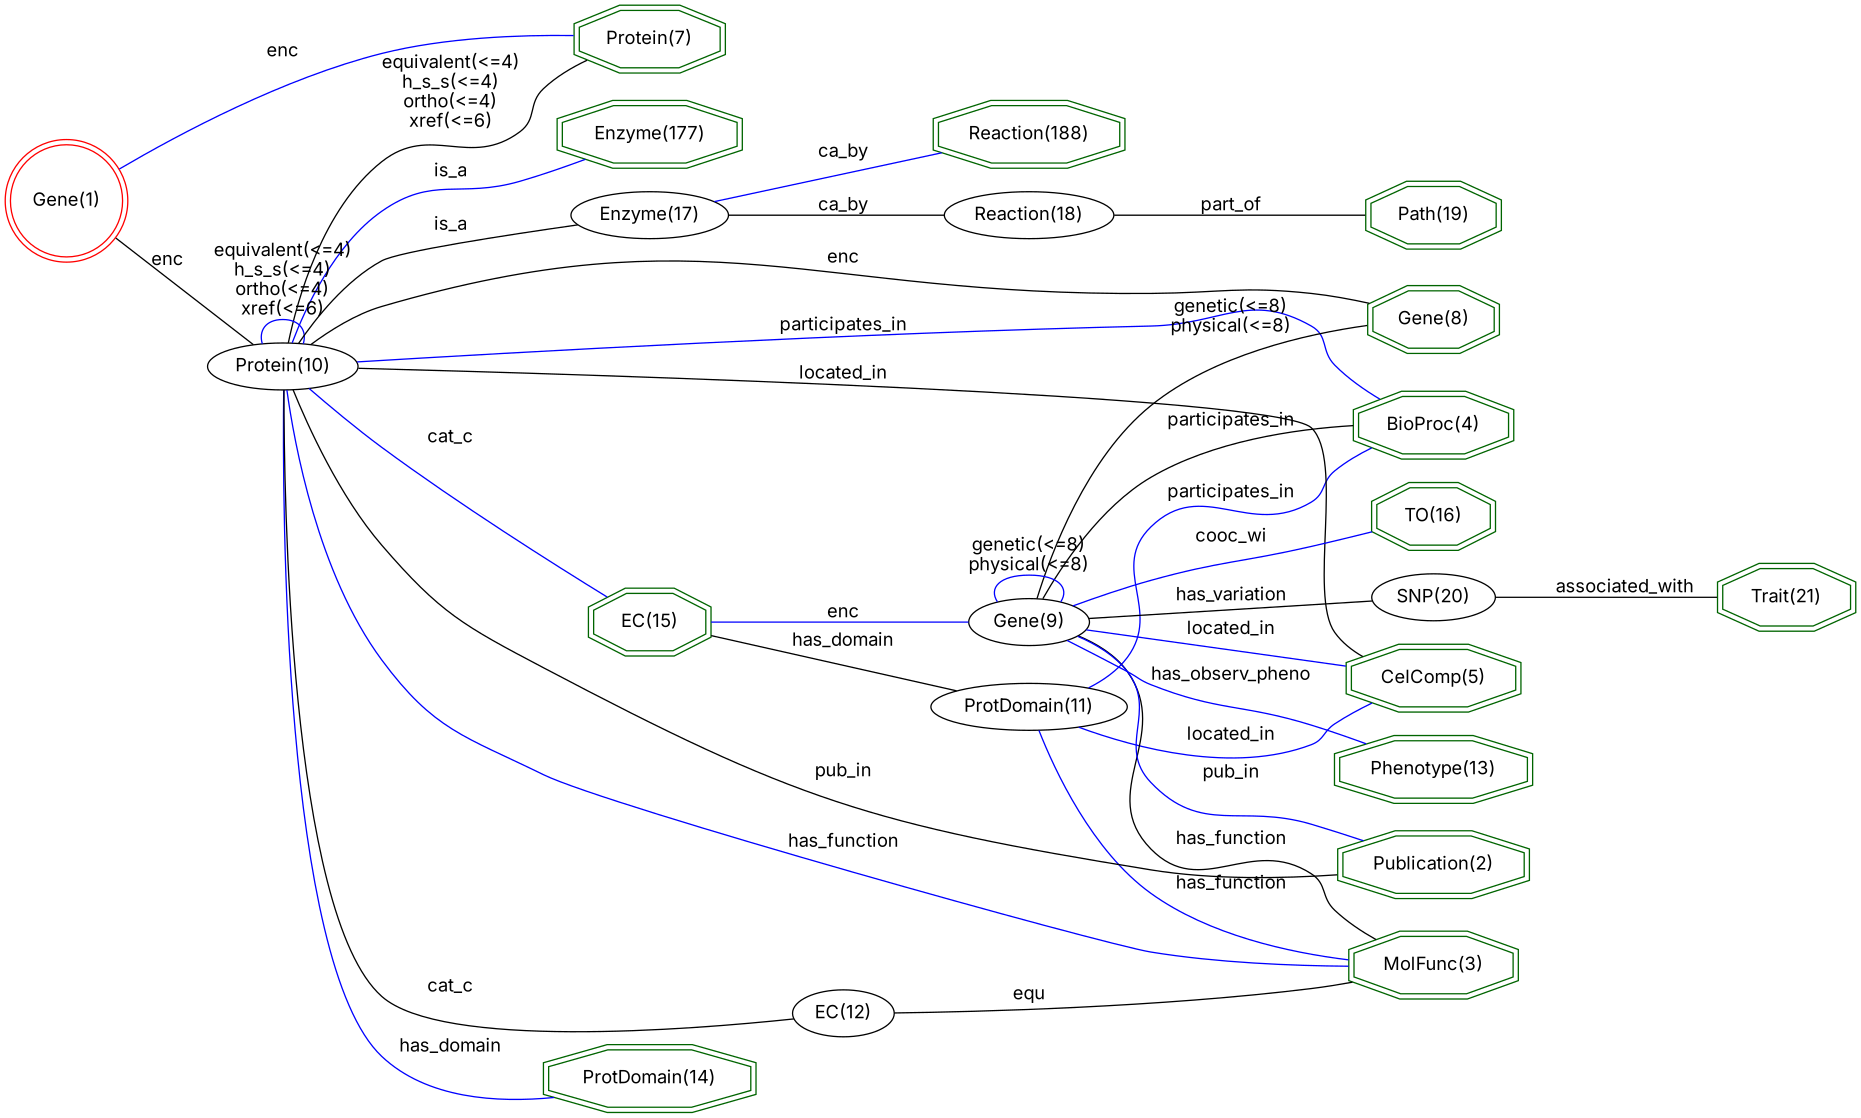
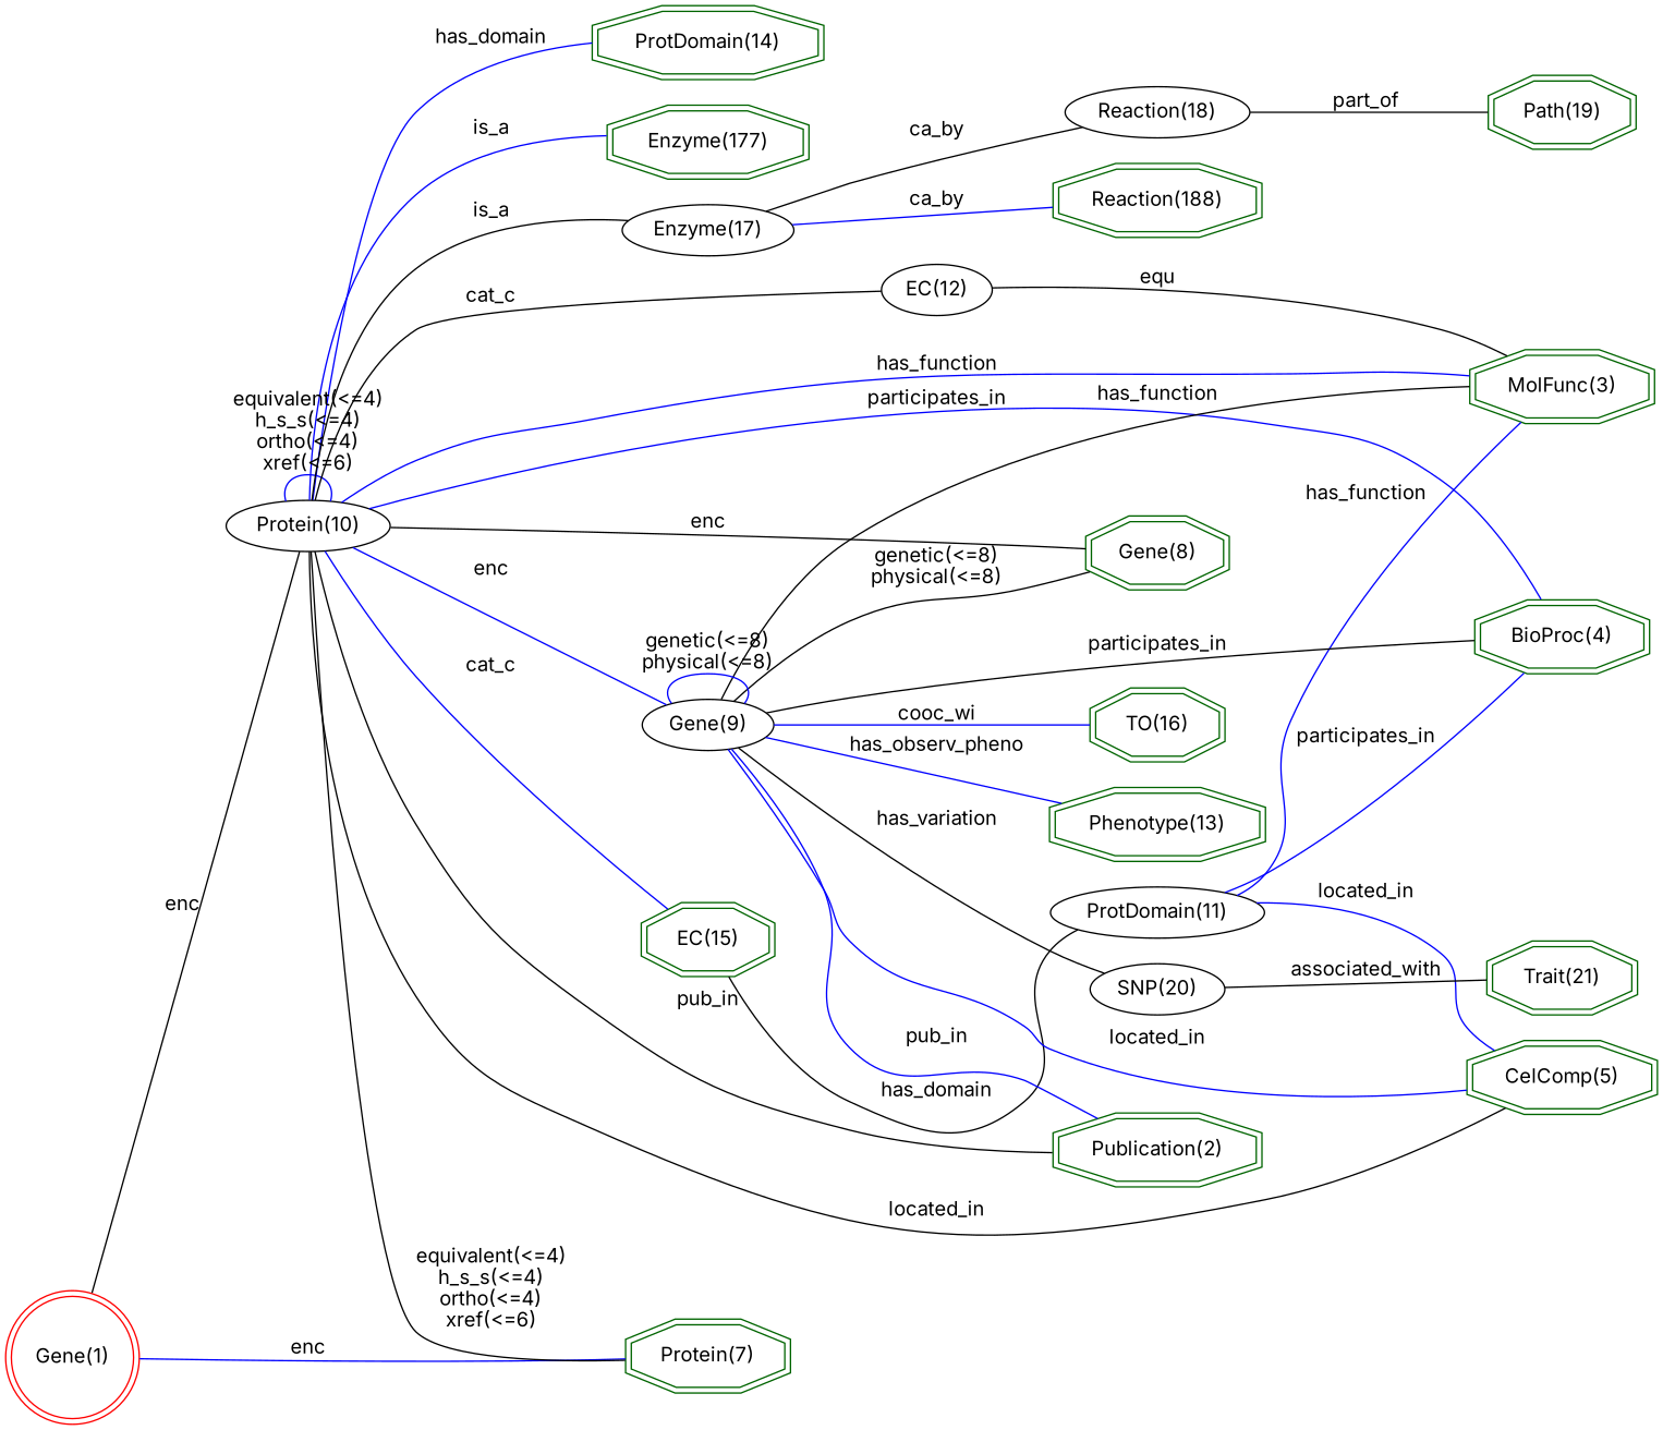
  digraph {
    fontname=Inter
    rankdir=LR
    node [color=darkgreen fontname=Inter shape=doubleoctagon]
    edge [arrowhead=none color=blue fontname=Inter]
    "Reaction(188)" [height=0.61111 width=1.9359]
    "Path(19)" [height=0.61111 width=1.3307]
    "EC(15)" [height=0.61111 width=1.1977]
    "ProtDomain(11)" [height=0.5 width=1.8819 color="" shape=""]
    "BioProc(4)" [height=0.61111 width=1.5966]
    "TO(16)" [height=0.61111 width=1.2077]
    "Gene(8)" [height=0.61111 width=1.286]
    "Trait(21)" [height=0.61111 width=1.3655]
    "ProtDomain(14)" [height=0.61111 width=2.1578]
    "MolFunc(3)" [height=0.61111 width=1.7]
    "CelComp(5)" [height=0.61111 width=1.7443]
    "Phenotype(13)" [height=0.61111 width=1.9805]
    "Publication(2)" [height=0.61111 width=1.9362]
    "Protein(7)" [height=0.61111 width=1.4931]
    "Enzyme(177)" [height=0.61111 width=1.8621]
    "Gene(1)" [color=red height=1.1966 shape=doublecircle width=1.1966]
    "Protein(10)" [height=0.5 width=1.3996 color="" shape=""]
    "Enzyme(17)" [height=0.5 width=1.4949 color="" shape=""]
    "Gene(9)" [height=0.5 width=1.0855 color="" shape=""]
    "EC(12)" [height=0.5 width=1.0039 color="" shape=""]
    "Reaction(18)" [height=0.5 width=1.5631 color="" shape=""]
    "SNP(20)" [height=0.5 width=1.1406 color="" shape=""]
    "EC(15)" -> "ProtDomain(11)" [color=black label=has_domain]
    "ProtDomain(11)" -> "BioProc(4)" [label=participates_in]
    "ProtDomain(11)" -> "MolFunc(3)" [label=has_function]
    "ProtDomain(11)" -> "CelComp(5)" [label=located_in]
    "Gene(1)" -> "Protein(7)" [label=enc]
    "Gene(1)" -> "Protein(10)" [color=black label=enc]
    "Protein(10)" -> "EC(15)" [label=cat_c]
    "Protein(10)" -> "BioProc(4)" [label=participates_in]
    "Protein(10)" -> "Gene(8)" [color=black label=enc]
    "Protein(10)" -> "ProtDomain(14)" [label=has_domain]
    "Protein(10)" -> "MolFunc(3)" [label=has_function]
    "Protein(10)" -> "CelComp(5)" [color=black label=located_in]
    "Protein(10)" -> "Publication(2)" [color=black label=pub_in]
    "Protein(10)" -> "Protein(7)" [color=black label="equivalent(<=4)\nh_s_s(<=4)\northo(<=4)\nxref(<=6)"]
    "Protein(10)" -> "Enzyme(177)" [label=is_a]
    "Protein(10)" -> "Protein(10)" [label="equivalent(<=4)\nh_s_s(<=4)\northo(<=4)\nxref(<=6)"]
    "Protein(10)" -> "Enzyme(17)" [color=black label=is_a]
-   "EC(15)" -> "Gene(9)" [label=enc]
+   "Protein(10)" -> "Gene(9)" [label=enc]
    "Protein(10)" -> "EC(12)" [color=black label=cat_c]
    "Enzyme(17)" -> "Reaction(188)" [label=ca_by]
    "Enzyme(17)" -> "Reaction(18)" [color=black label=ca_by]
    "Gene(9)" -> "BioProc(4)" [color=black label=participates_in]
    "Gene(9)" -> "TO(16)" [label=cooc_wi]
    "Gene(9)" -> "Gene(8)" [color=black label="genetic(<=8)\nphysical(<=8)"]
    "Gene(9)" -> "MolFunc(3)" [color=black label=has_function]
    "Gene(9)" -> "CelComp(5)" [label=located_in]
    "Gene(9)" -> "Phenotype(13)" [label=has_observ_pheno]
    "Gene(9)" -> "Publication(2)" [label=pub_in]
    "Gene(9)" -> "Gene(9)" [label="genetic(<=8)\nphysical(<=8)"]
    "Gene(9)" -> "SNP(20)" [color=black label=has_variation]
    "EC(12)" -> "MolFunc(3)" [color=black label=equ]
    "Reaction(18)" -> "Path(19)" [color=black label=part_of]
    "SNP(20)" -> "Trait(21)" [color=black label=associated_with]
  }
